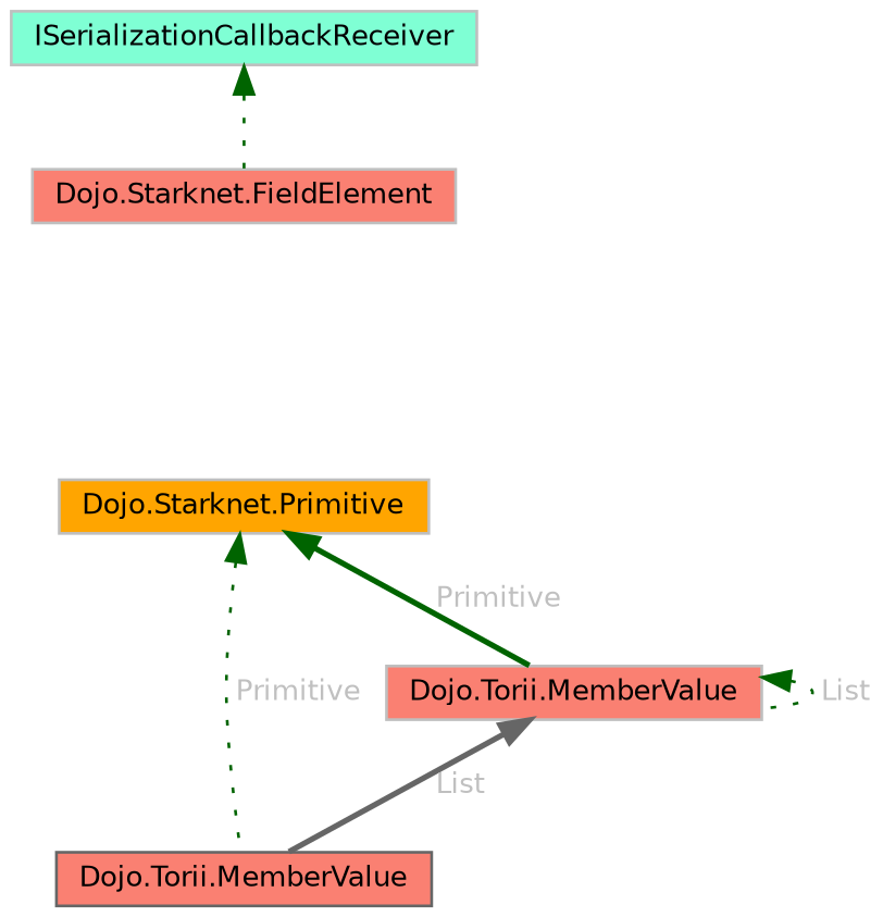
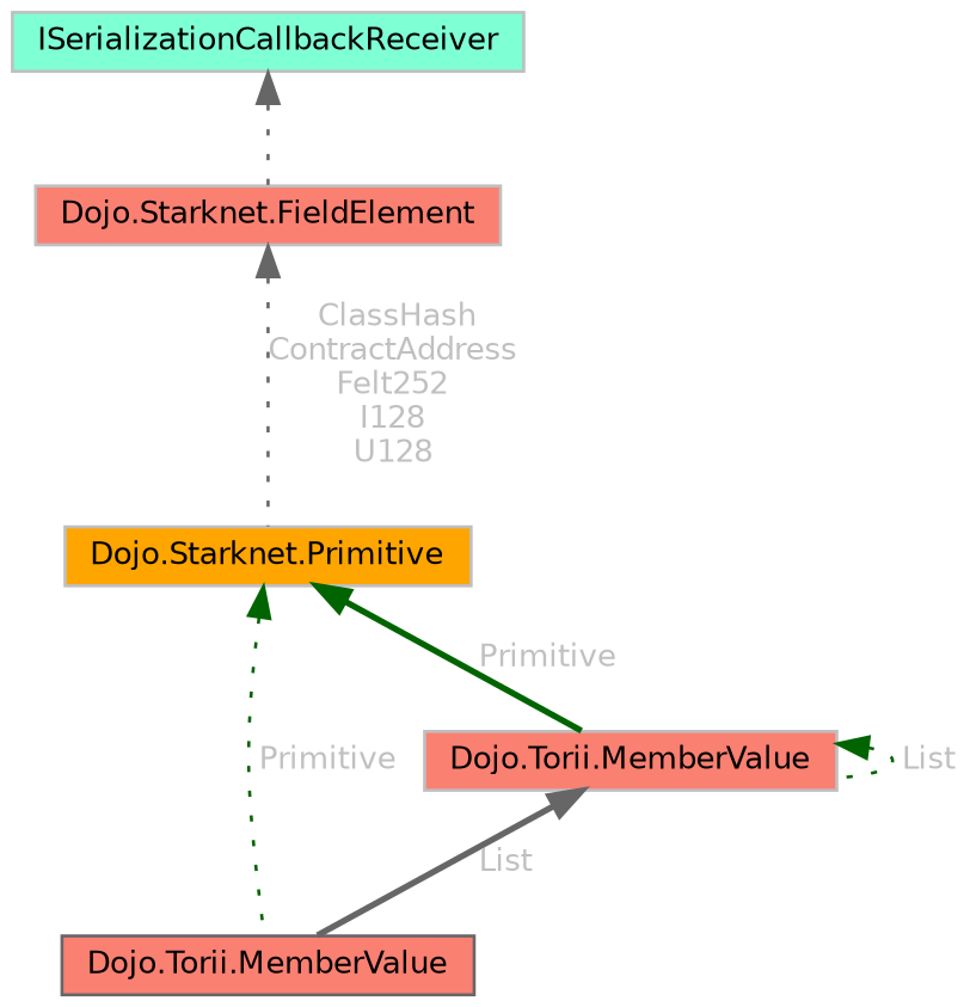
  digraph {
    node [color=grey75 fillcolor=salmon fontname=Helvetica fontsize=10 shape=box style=filled]
    edge [color=darkgreen dir=back fontcolor=grey fontname=Helvetica fontsize=10 labelfontname=Helvetica labelfontsize=10 style=dotted]
    n1 [color=gray40 fontcolor=black height=0.2 label="Dojo.Torii.MemberValue" width=0.4]
    n2 [fillcolor=orange height=0.2 label="Dojo.Starknet.Primitive" width=0.4]
    n3 [height=0.2 label="Dojo.Torii.MemberValue" width=0.4]
    n4 [height=0.2 label="Dojo.Starknet.FieldElement" width=0.4]
    n5 [fillcolor=aquamarine height=0.2 label=ISerializationCallbackReceiver width=0.4]
    n2 -> n1 [label=" Primitive"]
    n2 -> n3 [label=" Primitive" style=bold]
    n3 -> n1 [color=gray40 label=" List" style=bold]
    n3 -> n3 [label=" List"]
-   n5 -> n4 [fontcolor=""]
+   n4 -> n2 [color=gray40 label=" ClassHash\nContractAddress\nFelt252\nI128\nU128"]
+   n5 -> n4 [color=gray40 fontcolor=""]
  }
